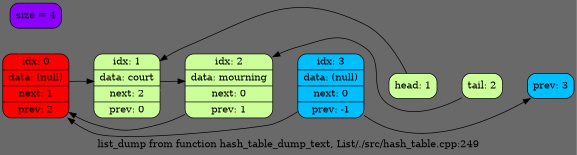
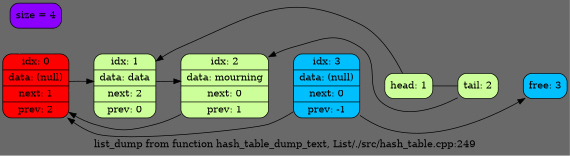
  digraph {
    bgcolor="#696969"
    label="list_dump from function hash_table_dump_text, List/./src/hash_table.cpp:249"
    rankdir=LR
    node [fillcolor="#ccff99" shape=Mrecord style=filled]
    n1 [fillcolor="#ff0000" label="idx: 0 | data: (null) | next: 1 | prev: 2"]
-   n2 [label="idx: 1 | data: court | next: 2 | prev: 0"]
+   n2 [label="idx: 1 | data: data | next: 2 | prev: 0"]
    n3 [label="idx: 2 | data: mourning | next: 0 | prev: 1"]
    n4 [fillcolor="#00BFFF" label="idx: 3 | data: (null) | next: 0 | prev: -1"]
    n5 [label="head: 1"]
-   n6 [fillcolor="#00BFFF" label="prev: 3"]
+   n6 [fillcolor="#00BFFF" label="free: 3"]
    n7 [label="tail: 2"]
    n8 [fillcolor="#8B00FF" label="size = 4"]
    n1 -> n1 [arrowsize=0.0 color="#696969" fontname="Times-New-Roman" weight=10000]
    n1 -> n2 [arrowsize=0.0 color="#696969" fontname="Times-New-Roman" weight=10000]
    n1 -> n2
    n2 -> n3 [arrowsize=0.0 color="#696969" fontname="Times-New-Roman" weight=10000]
    n2 -> n3
    n3 -> n1
    n3 -> n4 [arrowsize=0.0 color="#696969" fontname="Times-New-Roman" weight=10000]
    n4 -> n1
    n4 -> n5 [arrowsize=0.0 color="#696969" fontname="Times-New-Roman" weight=10000]
    n4 -> n6
    n5 -> n2
-   n5 -> n7 [arrowsize=0.0 color="#696969" fontname="Times-New-Roman" weight=10000]
+   n5 -> n7 [arrowsize=0.0 color=black fontname="Times-New-Roman" weight=10000]
    n7 -> n3
    n7 -> n6 [arrowsize=0.0 color="#696969" fontname="Times-New-Roman" weight=10000]
  }
